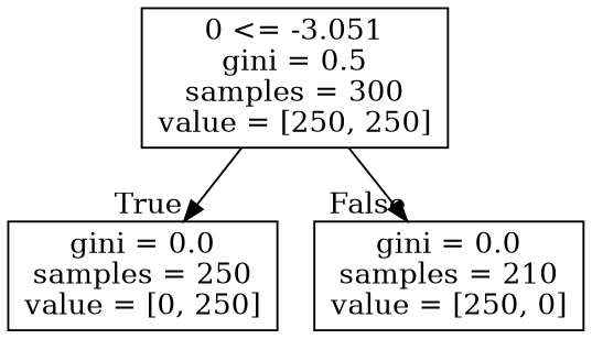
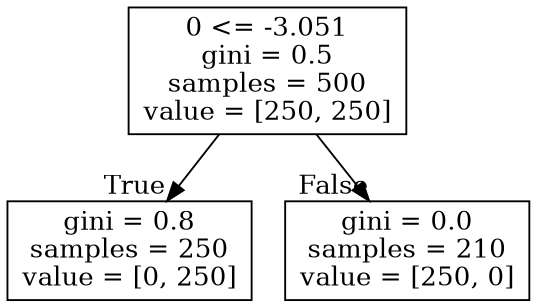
  digraph {
    node [shape=box]
    edge [labeldistance=2.5]
-   n1 [label="0 <= -3.051\ngini = 0.5\nsamples = 300\nvalue = [250, 250]"]
-   n2 [label="gini = 0.0\nsamples = 250\nvalue = [0, 250]"]
+   n1 [label="0 <= -3.051\ngini = 0.5\nsamples = 500\nvalue = [250, 250]"]
+   n2 [label="gini = 0.8\nsamples = 250\nvalue = [0, 250]"]
    n3 [label="gini = 0.0\nsamples = 210\nvalue = [250, 0]"]
    n1 -> n2 [headlabel=True labelangle=45]
    n1 -> n3 [headlabel=False labelangle=-45]
  }
